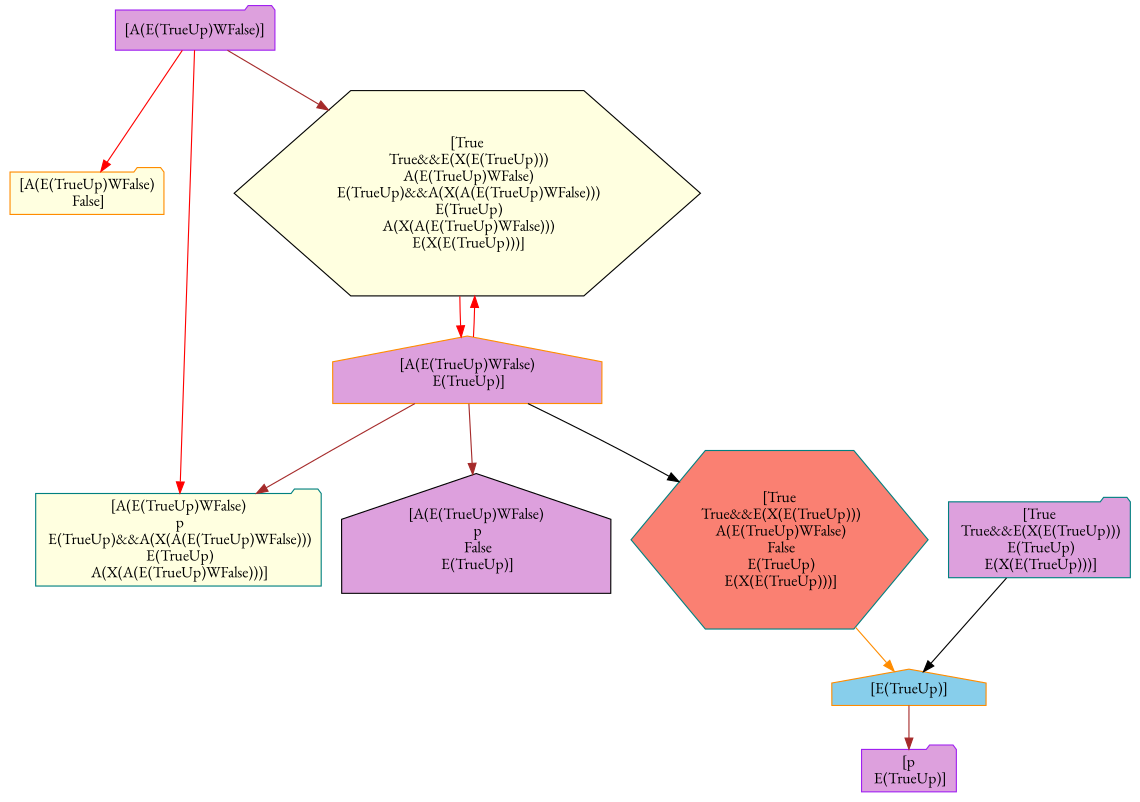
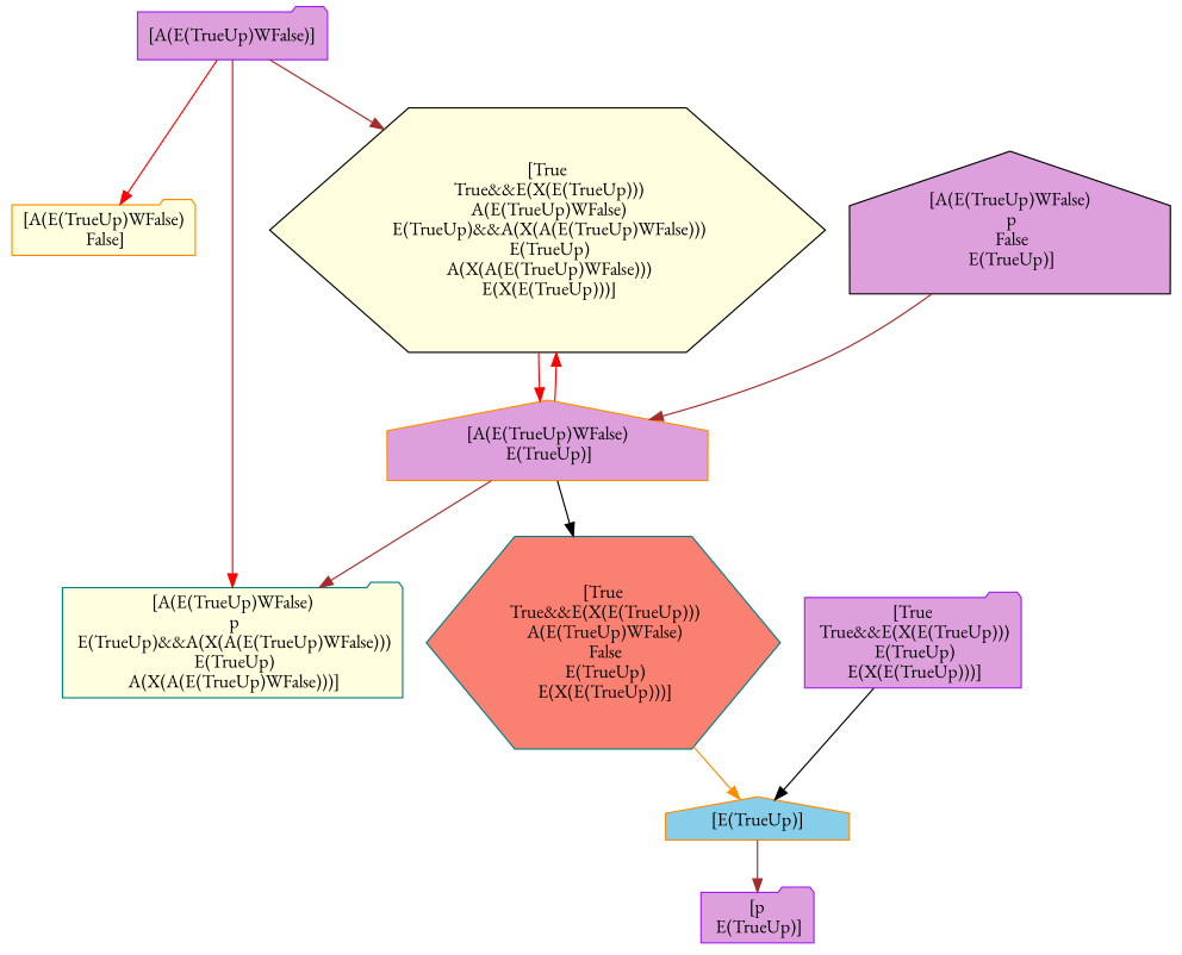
  digraph {
    fontname="EB Garamond"
    node [color=purple fillcolor=plum fontname="EB Garamond" shape=folder style=filled]
    edge [color=red fontname="EB Garamond"]
    n1 [label="[A(E(TrueUp)WFalse)]"]
    n2 [color=darkorange fillcolor=lightyellow label="[A(E(TrueUp)WFalse)\n False]"]
    n3 [color=teal fillcolor=lightyellow label="[A(E(TrueUp)WFalse)\n p\n E(TrueUp)&&A(X(A(E(TrueUp)WFalse)))\n E(TrueUp)\n A(X(A(E(TrueUp)WFalse)))]"]
    n4 [color=black fillcolor=lightyellow label="[True\n True&&E(X(E(TrueUp)))\n A(E(TrueUp)WFalse)\n E(TrueUp)&&A(X(A(E(TrueUp)WFalse)))\n E(TrueUp)\n A(X(A(E(TrueUp)WFalse)))\n E(X(E(TrueUp)))]" shape=hexagon]
    n5 [color=darkorange label="[A(E(TrueUp)WFalse)\n E(TrueUp)]" shape=house]
    n6 [color=black label="[A(E(TrueUp)WFalse)\n p\n False\n E(TrueUp)]" shape=house]
    n7 [color=teal fillcolor=salmon label="[True\n True&&E(X(E(TrueUp)))\n A(E(TrueUp)WFalse)\n False\n E(TrueUp)\n E(X(E(TrueUp)))]" shape=hexagon]
    n8 [color=darkorange fillcolor=skyblue label="[E(TrueUp)]" shape=house]
    n9 [label="[p\n E(TrueUp)]"]
-   n10 [color=teal label="[True\n True&&E(X(E(TrueUp)))\n E(TrueUp)\n E(X(E(TrueUp)))]"]
+   n10 [label="[True\n True&&E(X(E(TrueUp)))\n E(TrueUp)\n E(X(E(TrueUp)))]"]
    n1 -> n2
    n1 -> n3
    n1 -> n4 [color=brown]
    n4 -> n5
    n5 -> n3 [color=brown]
    n5 -> n4
-   n5 -> n6 [color=brown]
+   n6 -> n5 [color=brown]
    n5 -> n7 [color=black]
    n7 -> n8 [color=darkorange]
    n8 -> n9 [color=brown]
    n10 -> n8 [color=black]
  }
